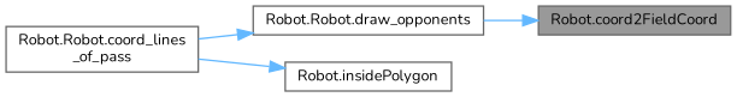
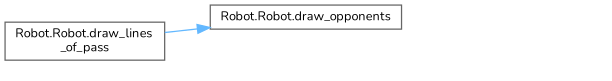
  digraph {
    fontname=Nunito
    rankdir=RL
    node [color=grey40 fillcolor=white fontname=Nunito fontsize=10 shape=box style=filled]
    edge [color=steelblue1 dir=back fontname=Nunito fontsize=10 labelfontname=Helvetica labelfontsize=10 style=solid]
-   n1 [color=gray40 fillcolor=grey60 fontcolor=black height=0.2 label="Robot.coord2FieldCoord" width=0.4]
    n2 [height=0.2 label="Robot.Robot.draw_opponents" width=0.4]
-   n3 [height=0.2 label="Robot.Robot.coord_lines\l_of_pass" width=0.4]
-   n4 [height=0.2 label="Robot.insidePolygon" width=0.4]
-   n1 -> n2
+   n3 [height=0.2 label="Robot.Robot.draw_lines\l_of_pass" width=0.4]
    n2 -> n3
-   n4 -> n3
  }
